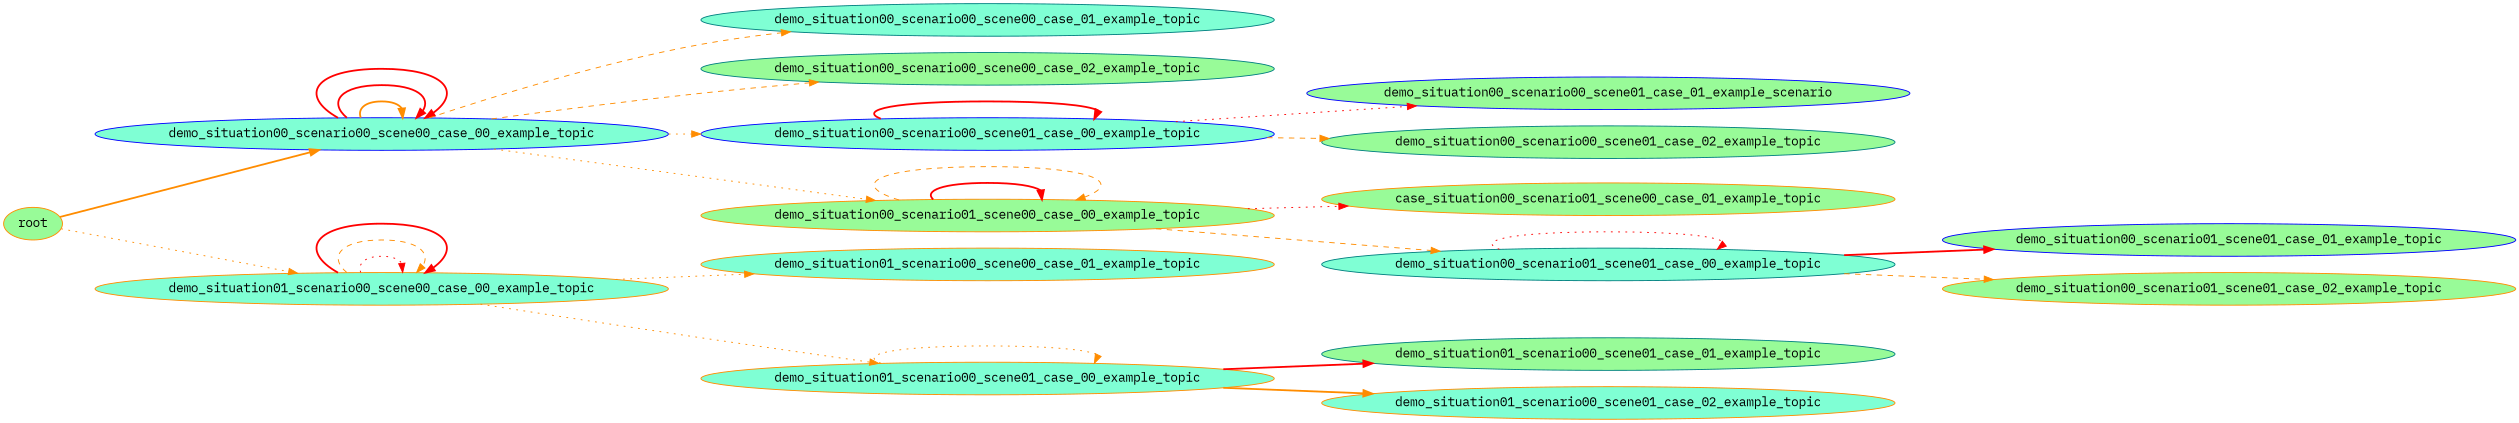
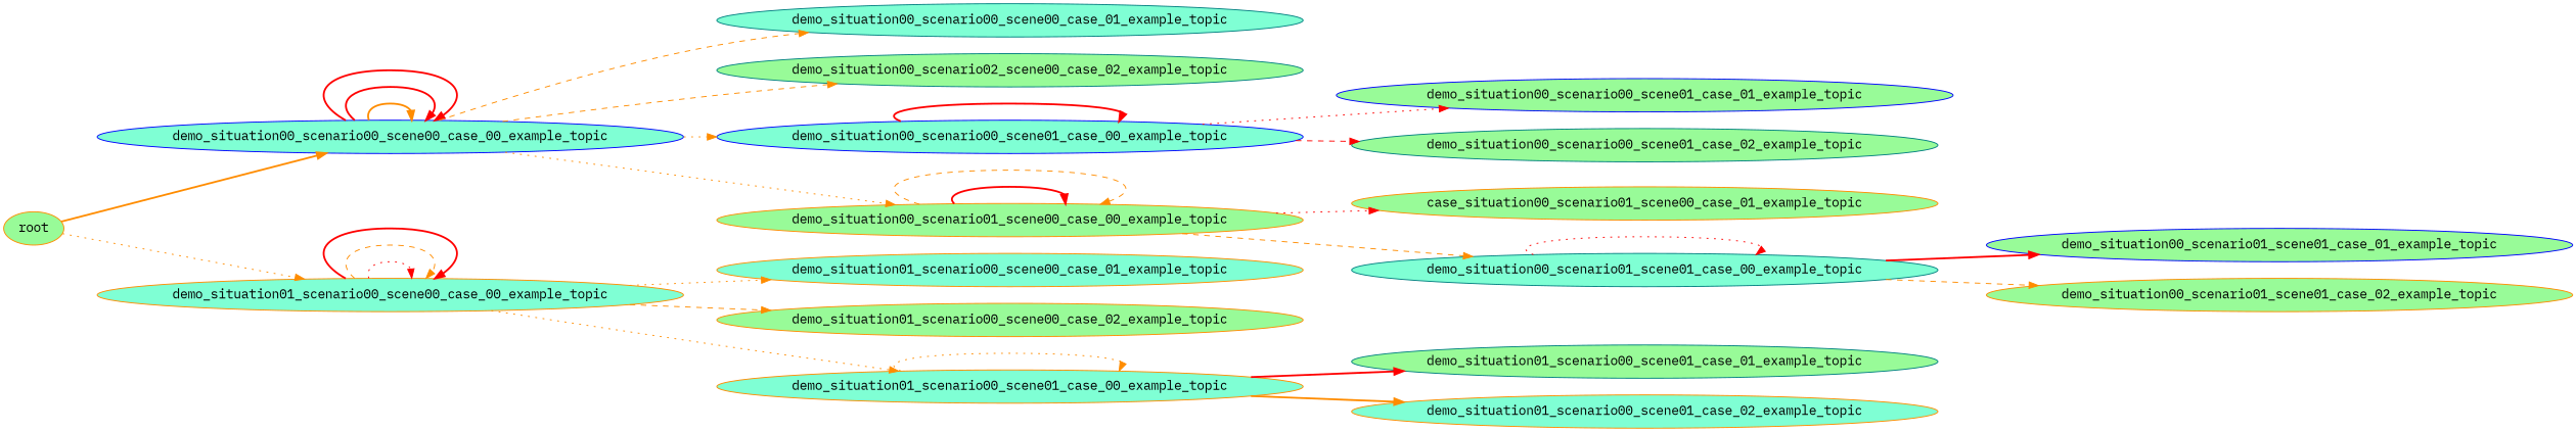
  digraph {
    fontname="IBM Plex Mono"
    rankdir=LR
    node [color=darkorange fillcolor=palegreen fontname="IBM Plex Mono" style=filled]
    edge [color=darkorange fontname="IBM Plex Mono" style=bold]
    demo_situation00_scenario00_scene00_case_00_example_topic [color=blue fillcolor=aquamarine]
    root
    demo_situation01_scenario00_scene00_case_00_example_topic [fillcolor=aquamarine]
    demo_situation00_scenario00_scene00_case_01_example_topic [color=teal fillcolor=aquamarine]
-   demo_situation00_scenario00_scene00_case_02_example_topic [color=teal]
+   demo_situation00_scenario00_scene00_case_02_example_topic [color=teal label=demo_situation00_scenario02_scene00_case_02_example_topic]
    demo_situation00_scenario00_scene01_case_00_example_topic [color=blue fillcolor=aquamarine]
    demo_situation00_scenario01_scene00_case_00_example_topic
    demo_situation01_scenario00_scene00_case_01_example_topic [fillcolor=aquamarine]
+   demo_situation01_scenario00_scene00_case_02_example_topic
    demo_situation01_scenario00_scene01_case_00_example_topic [fillcolor=aquamarine]
-   demo_situation00_scenario00_scene01_case_01_example_topic [color=blue label=demo_situation00_scenario00_scene01_case_01_example_scenario]
+   demo_situation00_scenario00_scene01_case_01_example_topic [color=blue]
    demo_situation00_scenario00_scene01_case_02_example_topic [color=teal]
    n13 [label=case_situation00_scenario01_scene00_case_01_example_topic]
    demo_situation00_scenario01_scene01_case_00_example_topic [color=teal fillcolor=aquamarine]
    demo_situation00_scenario01_scene01_case_01_example_topic [color=blue]
    demo_situation00_scenario01_scene01_case_02_example_topic
    demo_situation01_scenario00_scene01_case_01_example_topic [color=teal]
    demo_situation01_scenario00_scene01_case_02_example_topic [fillcolor=aquamarine]
    demo_situation00_scenario00_scene00_case_00_example_topic -> demo_situation00_scenario00_scene00_case_00_example_topic
    demo_situation00_scenario00_scene00_case_00_example_topic -> demo_situation00_scenario00_scene00_case_00_example_topic [color=red]
    demo_situation00_scenario00_scene00_case_00_example_topic -> demo_situation00_scenario00_scene00_case_00_example_topic [color=red]
    demo_situation00_scenario00_scene00_case_00_example_topic -> demo_situation00_scenario00_scene00_case_01_example_topic [style=dashed]
    demo_situation00_scenario00_scene00_case_00_example_topic -> demo_situation00_scenario00_scene00_case_02_example_topic [style=dashed]
    demo_situation00_scenario00_scene00_case_00_example_topic -> demo_situation00_scenario00_scene01_case_00_example_topic [style=dotted]
    demo_situation00_scenario00_scene00_case_00_example_topic -> demo_situation00_scenario01_scene00_case_00_example_topic [style=dotted]
    root -> demo_situation00_scenario00_scene00_case_00_example_topic
    root -> demo_situation01_scenario00_scene00_case_00_example_topic [style=dotted]
    demo_situation01_scenario00_scene00_case_00_example_topic -> demo_situation01_scenario00_scene00_case_00_example_topic [color=red style=dotted]
    demo_situation01_scenario00_scene00_case_00_example_topic -> demo_situation01_scenario00_scene00_case_00_example_topic [style=dashed]
    demo_situation01_scenario00_scene00_case_00_example_topic -> demo_situation01_scenario00_scene00_case_00_example_topic [color=red]
    demo_situation01_scenario00_scene00_case_00_example_topic -> demo_situation01_scenario00_scene00_case_01_example_topic [style=dotted]
+   demo_situation01_scenario00_scene00_case_00_example_topic -> demo_situation01_scenario00_scene00_case_02_example_topic [style=dashed]
    demo_situation01_scenario00_scene00_case_00_example_topic -> demo_situation01_scenario00_scene01_case_00_example_topic [style=dotted]
    demo_situation00_scenario00_scene01_case_00_example_topic -> demo_situation00_scenario00_scene01_case_00_example_topic [color=red]
    demo_situation00_scenario00_scene01_case_00_example_topic -> demo_situation00_scenario00_scene01_case_01_example_topic [color=red style=dotted]
-   demo_situation00_scenario00_scene01_case_00_example_topic -> demo_situation00_scenario00_scene01_case_02_example_topic [style=dashed]
+   demo_situation00_scenario00_scene01_case_00_example_topic -> demo_situation00_scenario00_scene01_case_02_example_topic [color=red style=dashed]
    demo_situation00_scenario01_scene00_case_00_example_topic -> demo_situation00_scenario01_scene00_case_00_example_topic [color=red]
    demo_situation00_scenario01_scene00_case_00_example_topic -> demo_situation00_scenario01_scene00_case_00_example_topic [style=dashed]
    demo_situation00_scenario01_scene00_case_00_example_topic -> n13 [color=red style=dotted]
    demo_situation00_scenario01_scene00_case_00_example_topic -> demo_situation00_scenario01_scene01_case_00_example_topic [style=dashed]
    demo_situation01_scenario00_scene01_case_00_example_topic -> demo_situation01_scenario00_scene01_case_00_example_topic [style=dotted]
    demo_situation01_scenario00_scene01_case_00_example_topic -> demo_situation01_scenario00_scene01_case_01_example_topic [color=red]
    demo_situation01_scenario00_scene01_case_00_example_topic -> demo_situation01_scenario00_scene01_case_02_example_topic
    demo_situation00_scenario01_scene01_case_00_example_topic -> demo_situation00_scenario01_scene01_case_00_example_topic [color=red style=dotted]
    demo_situation00_scenario01_scene01_case_00_example_topic -> demo_situation00_scenario01_scene01_case_01_example_topic [color=red]
    demo_situation00_scenario01_scene01_case_00_example_topic -> demo_situation00_scenario01_scene01_case_02_example_topic [style=dashed]
  }
